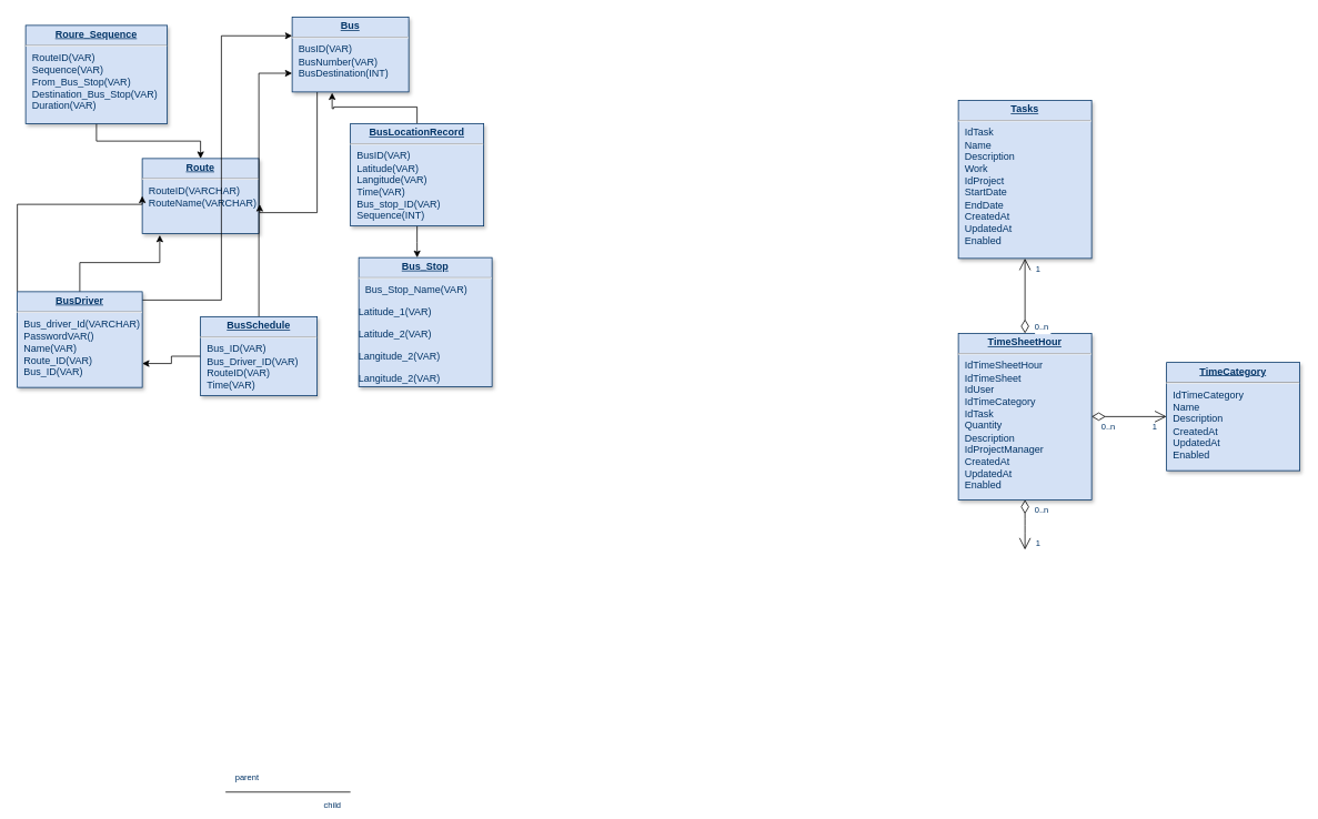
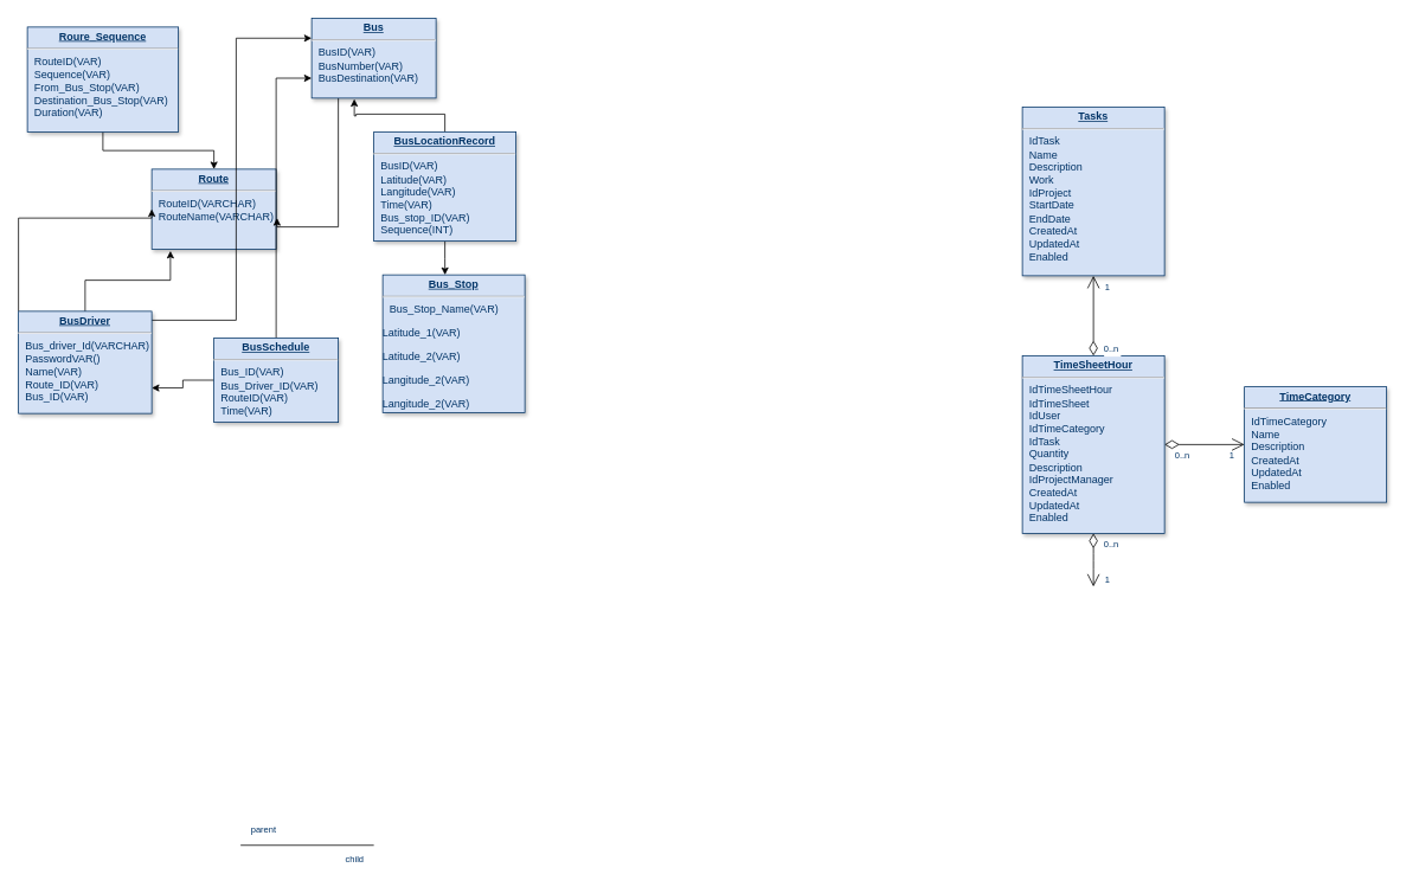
  <mxCell id="0" />
  <mxCell id="1" parent="0" />
  <mxCell id="2" value="&lt;p style=&quot;margin: 0px ; margin-top: 4px ; text-align: center ; text-decoration: underline&quot;&gt;&lt;strong&gt;Route&lt;/strong&gt;&lt;/p&gt;&lt;hr&gt;&lt;p style=&quot;margin: 0px ; margin-left: 8px&quot;&gt;RouteID(VARCHAR)&lt;br&gt;RouteName(VARCHAR)&lt;/p&gt;" style="verticalAlign=top;align=left;overflow=fill;fontSize=12;fontFamily=Helvetica;html=1;strokeColor=#003366;shadow=1;fillColor=#D4E1F5;fontColor=#003366" parent="1" vertex="1"><mxGeometry x="170" y="190" width="140" height="90" as="geometry" /></mxCell>
  <mxCell id="3" style="edgeStyle=orthogonalEdgeStyle;rounded=0;orthogonalLoop=1;jettySize=auto;html=1;entryX=0.343;entryY=1.011;entryDx=0;entryDy=0;entryPerimeter=0;" edge="1" parent="1" source="5" target="11"><mxGeometry relative="1" as="geometry"><mxPoint x="440" y="140" as="targetPoint" /></mxGeometry></mxCell>
  <mxCell id="4" style="edgeStyle=orthogonalEdgeStyle;rounded=0;orthogonalLoop=1;jettySize=auto;html=1;entryX=0.438;entryY=0;entryDx=0;entryDy=0;entryPerimeter=0;" edge="1" parent="1" source="5" target="18"><mxGeometry relative="1" as="geometry" /></mxCell>
  <mxCell id="5" value="&lt;p style=&quot;margin: 0px ; margin-top: 4px ; text-align: center ; text-decoration: underline&quot;&gt;&lt;b&gt;BusLocationRecord&lt;/b&gt;&lt;/p&gt;&lt;hr&gt;&lt;p style=&quot;margin: 0px ; margin-left: 8px&quot;&gt;BusID(VAR)&lt;/p&gt;&lt;p style=&quot;margin: 0px ; margin-left: 8px&quot;&gt;Latitude(VAR)&lt;/p&gt;&lt;p style=&quot;margin: 0px ; margin-left: 8px&quot;&gt;Langitude(VAR)&lt;/p&gt;&lt;p style=&quot;margin: 0px ; margin-left: 8px&quot;&gt;Time(VAR)&lt;/p&gt;&lt;p style=&quot;margin: 0px ; margin-left: 8px&quot;&gt;Bus_stop_ID(VAR)&lt;/p&gt;&lt;p style=&quot;margin: 0px ; margin-left: 8px&quot;&gt;Sequence(INT)&lt;/p&gt;" style="verticalAlign=top;align=left;overflow=fill;fontSize=12;fontFamily=Helvetica;html=1;strokeColor=#003366;shadow=1;fillColor=#D4E1F5;fontColor=#003366" parent="1" vertex="1"><mxGeometry x="420" y="148" width="160" height="123" as="geometry" /></mxCell>
  <mxCell id="6" style="edgeStyle=orthogonalEdgeStyle;rounded=0;orthogonalLoop=1;jettySize=auto;html=1;entryX=0;entryY=0.5;entryDx=0;entryDy=0;" edge="1" parent="1" source="9" target="2"><mxGeometry relative="1" as="geometry"><mxPoint x="50" y="160" as="targetPoint" /><Array as="points"><mxPoint x="20" y="245" /></Array></mxGeometry></mxCell>
  <mxCell id="7" style="edgeStyle=orthogonalEdgeStyle;rounded=0;orthogonalLoop=1;jettySize=auto;html=1;entryX=0.15;entryY=1.022;entryDx=0;entryDy=0;entryPerimeter=0;" edge="1" parent="1" source="9" target="2"><mxGeometry relative="1" as="geometry" /></mxCell>
  <mxCell id="8" style="edgeStyle=orthogonalEdgeStyle;rounded=0;orthogonalLoop=1;jettySize=auto;html=1;entryX=0;entryY=0.25;entryDx=0;entryDy=0;" edge="1" parent="1" source="9" target="11"><mxGeometry relative="1" as="geometry"><mxPoint x="280" y="50" as="targetPoint" /><Array as="points"><mxPoint x="265" y="360" /><mxPoint x="265" y="43" /></Array></mxGeometry></mxCell>
  <mxCell id="9" value="&lt;p style=&quot;margin: 0px ; margin-top: 4px ; text-align: center ; text-decoration: underline&quot;&gt;&lt;b&gt;BusDriver&lt;/b&gt;&lt;/p&gt;&lt;hr&gt;&lt;p style=&quot;margin: 0px ; margin-left: 8px&quot;&gt;Bus_driver_Id(VARCHAR)&lt;/p&gt;&lt;p style=&quot;margin: 0px ; margin-left: 8px&quot;&gt;PasswordVAR()&lt;/p&gt;&lt;p style=&quot;margin: 0px ; margin-left: 8px&quot;&gt;Name(VAR)&lt;/p&gt;&lt;p style=&quot;margin: 0px ; margin-left: 8px&quot;&gt;Route_ID(VAR)&lt;/p&gt;&lt;p style=&quot;margin: 0px ; margin-left: 8px&quot;&gt;Bus_ID(VAR)&lt;/p&gt;" style="verticalAlign=top;align=left;overflow=fill;fontSize=12;fontFamily=Helvetica;html=1;strokeColor=#003366;shadow=1;fillColor=#D4E1F5;fontColor=#003366" parent="1" vertex="1"><mxGeometry x="20" y="350" width="150" height="115" as="geometry" /></mxCell>
  <mxCell id="10" style="edgeStyle=orthogonalEdgeStyle;rounded=0;orthogonalLoop=1;jettySize=auto;html=1;entryX=1.007;entryY=0.611;entryDx=0;entryDy=0;entryPerimeter=0;" edge="1" parent="1" source="11" target="2"><mxGeometry relative="1" as="geometry"><Array as="points"><mxPoint x="380" y="255" /></Array></mxGeometry></mxCell>
- <mxCell id="11" value="&lt;p style=&quot;margin: 0px ; margin-top: 4px ; text-align: center ; text-decoration: underline&quot;&gt;&lt;b&gt;Bus&lt;/b&gt;&lt;/p&gt;&lt;hr&gt;&lt;p style=&quot;margin: 0px ; margin-left: 8px&quot;&gt;BusID(VAR)&lt;/p&gt;&lt;p style=&quot;margin: 0px ; margin-left: 8px&quot;&gt;BusNumber(VAR)&lt;/p&gt;&lt;p style=&quot;margin: 0px ; margin-left: 8px&quot;&gt;BusDestination(INT)&lt;/p&gt;&lt;p style=&quot;margin: 0px ; margin-left: 8px&quot;&gt;&lt;br&gt;&lt;/p&gt;" style="verticalAlign=top;align=left;overflow=fill;fontSize=12;fontFamily=Helvetica;html=1;strokeColor=#003366;shadow=1;fillColor=#D4E1F5;fontColor=#003366" parent="1" vertex="1"><mxGeometry x="350" y="20" width="140" height="90" as="geometry" /></mxCell>
+ <mxCell id="11" value="&lt;p style=&quot;margin: 0px ; margin-top: 4px ; text-align: center ; text-decoration: underline&quot;&gt;&lt;b&gt;Bus&lt;/b&gt;&lt;/p&gt;&lt;hr&gt;&lt;p style=&quot;margin: 0px ; margin-left: 8px&quot;&gt;BusID(VAR)&lt;/p&gt;&lt;p style=&quot;margin: 0px ; margin-left: 8px&quot;&gt;BusNumber(VAR)&lt;/p&gt;&lt;p style=&quot;margin: 0px ; margin-left: 8px&quot;&gt;BusDestination(VAR)&lt;/p&gt;&lt;p style=&quot;margin: 0px ; margin-left: 8px&quot;&gt;&lt;br&gt;&lt;/p&gt;" style="verticalAlign=top;align=left;overflow=fill;fontSize=12;fontFamily=Helvetica;html=1;strokeColor=#003366;shadow=1;fillColor=#D4E1F5;fontColor=#003366" parent="1" vertex="1"><mxGeometry x="350" y="20" width="140" height="90" as="geometry" /></mxCell>
  <mxCell id="12" style="edgeStyle=orthogonalEdgeStyle;rounded=0;orthogonalLoop=1;jettySize=auto;html=1;entryX=0;entryY=0.75;entryDx=0;entryDy=0;" edge="1" parent="1" source="14" target="11"><mxGeometry relative="1" as="geometry" /></mxCell>
  <mxCell id="13" style="edgeStyle=orthogonalEdgeStyle;rounded=0;orthogonalLoop=1;jettySize=auto;html=1;entryX=1;entryY=0.75;entryDx=0;entryDy=0;" edge="1" parent="1" source="14" target="9"><mxGeometry relative="1" as="geometry" /></mxCell>
  <mxCell id="14" value="&lt;p style=&quot;margin: 0px ; margin-top: 4px ; text-align: center ; text-decoration: underline&quot;&gt;&lt;b&gt;BusSchedule&lt;/b&gt;&lt;/p&gt;&lt;hr&gt;&lt;p style=&quot;margin: 0px ; margin-left: 8px&quot;&gt;Bus_ID(VAR)&lt;/p&gt;&lt;p style=&quot;margin: 0px ; margin-left: 8px&quot;&gt;Bus_Driver_ID(VAR)&lt;/p&gt;&lt;p style=&quot;margin: 0px ; margin-left: 8px&quot;&gt;RouteID(VAR)&lt;/p&gt;&lt;p style=&quot;margin: 0px ; margin-left: 8px&quot;&gt;Time(VAR)&lt;/p&gt;" style="verticalAlign=top;align=left;overflow=fill;fontSize=12;fontFamily=Helvetica;html=1;strokeColor=#003366;shadow=1;fillColor=#D4E1F5;fontColor=#003366" parent="1" vertex="1"><mxGeometry x="240" y="380" width="140" height="95" as="geometry" /></mxCell>
  <mxCell id="15" value="" style="edgeStyle=orthogonalEdgeStyle;rounded=0;orthogonalLoop=1;jettySize=auto;html=1;" edge="1" parent="1" source="16" target="2"><mxGeometry relative="1" as="geometry" /></mxCell>
  <mxCell id="16" value="&lt;p style=&quot;margin: 0px ; margin-top: 4px ; text-align: center ; text-decoration: underline&quot;&gt;&lt;strong&gt;Roure_Sequence&lt;/strong&gt;&lt;/p&gt;&lt;hr&gt;&lt;p style=&quot;margin: 0px ; margin-left: 8px&quot;&gt;RouteID(VAR)&amp;nbsp; &amp;nbsp; &amp;nbsp; &amp;nbsp; &amp;nbsp; &amp;nbsp;&lt;/p&gt;&lt;p style=&quot;margin: 0px ; margin-left: 8px&quot;&gt;Sequence(VAR)&lt;/p&gt;&lt;p style=&quot;margin: 0px ; margin-left: 8px&quot;&gt;From_Bus_Stop(VAR&lt;span&gt;)&lt;/span&gt;&lt;/p&gt;&lt;p style=&quot;margin: 0px ; margin-left: 8px&quot;&gt;&lt;span&gt;Destination_Bus_Stop(VAR)&lt;/span&gt;&lt;/p&gt;&lt;p style=&quot;margin: 0px ; margin-left: 8px&quot;&gt;&lt;span&gt;Duration(VAR)&lt;/span&gt;&lt;/p&gt;" style="verticalAlign=top;align=left;overflow=fill;fontSize=12;fontFamily=Helvetica;html=1;strokeColor=#003366;shadow=1;fillColor=#D4E1F5;fontColor=#003366" parent="1" vertex="1"><mxGeometry x="30" y="30" width="170" height="118" as="geometry" /></mxCell>
  <mxCell id="17" value="&lt;p style=&quot;margin: 0px; margin-top: 4px; text-align: center; text-decoration: underline;&quot;&gt;&lt;strong&gt;TimeSheetHour&lt;/strong&gt;&lt;/p&gt;&lt;hr /&gt;&lt;p style=&quot;margin: 0px; margin-left: 8px;&quot;&gt;IdTimeSheetHour&lt;br /&gt;IdTimeSheet&lt;/p&gt;&lt;p style=&quot;margin: 0px; margin-left: 8px;&quot;&gt;IdUser&lt;/p&gt;&lt;p style=&quot;margin: 0px; margin-left: 8px;&quot;&gt;IdTimeCategory&lt;/p&gt;&lt;p style=&quot;margin: 0px; margin-left: 8px;&quot;&gt;IdTask&lt;/p&gt;&lt;p style=&quot;margin: 0px; margin-left: 8px;&quot;&gt;Quantity&lt;/p&gt;&lt;p style=&quot;margin: 0px; margin-left: 8px;&quot;&gt;Description&lt;/p&gt;&lt;p style=&quot;margin: 0px; margin-left: 8px;&quot;&gt;IdProjectManager&lt;/p&gt;&lt;p style=&quot;margin: 0px; margin-left: 8px;&quot;&gt;CreatedAt&lt;/p&gt;&lt;p style=&quot;margin: 0px; margin-left: 8px;&quot;&gt;UpdatedAt&lt;/p&gt;&lt;p style=&quot;margin: 0px; margin-left: 8px;&quot;&gt;Enabled&lt;/p&gt;" style="verticalAlign=top;align=left;overflow=fill;fontSize=12;fontFamily=Helvetica;html=1;strokeColor=#003366;shadow=1;fillColor=#D4E1F5;fontColor=#003366" parent="1" vertex="1"><mxGeometry x="1150" y="400" width="160" height="200" as="geometry" /></mxCell>
  <mxCell id="18" value="&lt;p style=&quot;margin: 0px ; margin-top: 4px ; text-align: center ; text-decoration: underline&quot;&gt;&lt;b&gt;Bus_Stop&lt;/b&gt;&lt;/p&gt;&lt;hr&gt;&lt;p style=&quot;margin: 0px ; margin-left: 8px&quot;&gt;Bus_Stop_Name(VAR)&lt;/p&gt;&lt;p&gt;Latitude_1(VAR)&lt;/p&gt;&lt;p&gt;Latitude_2(VAR)&lt;/p&gt;&lt;p&gt;Langitude_2(VAR)&lt;/p&gt;&lt;p&gt;Langitude_2(VAR)&lt;/p&gt;" style="verticalAlign=top;align=left;overflow=fill;fontSize=12;fontFamily=Helvetica;html=1;strokeColor=#003366;shadow=1;fillColor=#D4E1F5;fontColor=#003366" parent="1" vertex="1"><mxGeometry x="430" y="309" width="160" height="155" as="geometry" /></mxCell>
  <mxCell id="19" value="&lt;p style=&quot;margin: 0px; margin-top: 4px; text-align: center; text-decoration: underline;&quot;&gt;&lt;strong&gt;TimeCategory&lt;/strong&gt;&lt;/p&gt;&lt;hr /&gt;&lt;p style=&quot;margin: 0px; margin-left: 8px;&quot;&gt;IdTimeCategory&lt;/p&gt;&lt;p style=&quot;margin: 0px; margin-left: 8px;&quot;&gt;Name&lt;/p&gt;&lt;p style=&quot;margin: 0px; margin-left: 8px;&quot;&gt;Description&lt;/p&gt;&lt;p style=&quot;margin: 0px; margin-left: 8px;&quot;&gt;CreatedAt&lt;/p&gt;&lt;p style=&quot;margin: 0px; margin-left: 8px;&quot;&gt;UpdatedAt&lt;/p&gt;&lt;p style=&quot;margin: 0px; margin-left: 8px;&quot;&gt;Enabled&lt;/p&gt;" style="verticalAlign=top;align=left;overflow=fill;fontSize=12;fontFamily=Helvetica;html=1;strokeColor=#003366;shadow=1;fillColor=#D4E1F5;fontColor=#003366" parent="1" vertex="1"><mxGeometry x="1400" y="435" width="160" height="130" as="geometry" /></mxCell>
  <mxCell id="20" value="&lt;p style=&quot;margin: 0px; margin-top: 4px; text-align: center; text-decoration: underline;&quot;&gt;&lt;strong&gt;Tasks&lt;/strong&gt;&lt;/p&gt;&lt;hr /&gt;&lt;p style=&quot;margin: 0px; margin-left: 8px;&quot;&gt;IdTask&lt;/p&gt;&lt;p style=&quot;margin: 0px; margin-left: 8px;&quot;&gt;Name&lt;/p&gt;&lt;p style=&quot;margin: 0px; margin-left: 8px;&quot;&gt;Description&lt;/p&gt;&lt;p style=&quot;margin: 0px; margin-left: 8px;&quot;&gt;Work&lt;/p&gt;&lt;p style=&quot;margin: 0px; margin-left: 8px;&quot;&gt;IdProject&lt;/p&gt;&lt;p style=&quot;margin: 0px; margin-left: 8px;&quot;&gt;StartDate&lt;/p&gt;&lt;p style=&quot;margin: 0px; margin-left: 8px;&quot;&gt;EndDate&lt;/p&gt;&lt;p style=&quot;margin: 0px; margin-left: 8px;&quot;&gt;CreatedAt&lt;/p&gt;&lt;p style=&quot;margin: 0px; margin-left: 8px;&quot;&gt;UpdatedAt&lt;/p&gt;&lt;p style=&quot;margin: 0px; margin-left: 8px;&quot;&gt;Enabled&lt;/p&gt;" style="verticalAlign=top;align=left;overflow=fill;fontSize=12;fontFamily=Helvetica;html=1;strokeColor=#003366;shadow=1;fillColor=#D4E1F5;fontColor=#003366" parent="1" vertex="1"><mxGeometry x="1150" y="120" width="160" height="190" as="geometry" /></mxCell>
  <mxCell id="21" value="" style="endArrow=open;endSize=12;startArrow=diamondThin;startSize=14;startFill=0;edgeStyle=orthogonalEdgeStyle" parent="1" source="17" edge="1"><mxGeometry x="1269.36" y="180" as="geometry"><mxPoint x="1249.36" y="160" as="sourcePoint" /><mxPoint x="1230" y="660" as="targetPoint" /></mxGeometry></mxCell>
  <mxCell id="22" value="0..n" style="resizable=0;align=left;verticalAlign=top;labelBackgroundColor=#ffffff;fontSize=10;strokeColor=#003366;shadow=1;fillColor=#D4E1F5;fontColor=#003366" parent="21" connectable="0" vertex="1"><mxGeometry x="-1" relative="1" as="geometry"><mxPoint x="10" as="offset" /></mxGeometry></mxCell>
  <mxCell id="23" value="1" style="resizable=0;align=right;verticalAlign=top;labelBackgroundColor=#ffffff;fontSize=10;strokeColor=#003366;shadow=1;fillColor=#D4E1F5;fontColor=#003366" parent="21" connectable="0" vertex="1"><mxGeometry x="1" relative="1" as="geometry"><mxPoint x="20" y="-20" as="offset" /></mxGeometry></mxCell>
  <mxCell id="24" value="" style="endArrow=open;endSize=12;startArrow=diamondThin;startSize=14;startFill=0;edgeStyle=orthogonalEdgeStyle" parent="1" source="17" target="19" edge="1"><mxGeometry x="1309.36" y="540" as="geometry"><mxPoint x="1289.36" y="520" as="sourcePoint" /><mxPoint x="1449.36" y="520" as="targetPoint" /></mxGeometry></mxCell>
  <mxCell id="25" value="0..n" style="resizable=0;align=left;verticalAlign=top;labelBackgroundColor=#ffffff;fontSize=10;strokeColor=#003366;shadow=1;fillColor=#D4E1F5;fontColor=#003366" parent="24" connectable="0" vertex="1"><mxGeometry x="-1" relative="1" as="geometry"><mxPoint x="10" as="offset" /></mxGeometry></mxCell>
  <mxCell id="26" value="1" style="resizable=0;align=right;verticalAlign=top;labelBackgroundColor=#ffffff;fontSize=10;strokeColor=#003366;shadow=1;fillColor=#D4E1F5;fontColor=#003366" parent="24" connectable="0" vertex="1"><mxGeometry x="1" relative="1" as="geometry"><mxPoint x="-10" as="offset" /></mxGeometry></mxCell>
  <mxCell id="27" value="" style="endArrow=open;endSize=12;startArrow=diamondThin;startSize=14;startFill=0;edgeStyle=orthogonalEdgeStyle" parent="1" source="17" target="20" edge="1"><mxGeometry x="1119.36" y="540" as="geometry"><mxPoint x="1099.36" y="520" as="sourcePoint" /><mxPoint x="1259.36" y="520" as="targetPoint" /></mxGeometry></mxCell>
  <mxCell id="28" value="0..n" style="resizable=0;align=left;verticalAlign=top;labelBackgroundColor=#ffffff;fontSize=10;strokeColor=#003366;shadow=1;fillColor=#D4E1F5;fontColor=#003366" parent="27" connectable="0" vertex="1"><mxGeometry x="-1" relative="1" as="geometry"><mxPoint x="10" y="-20" as="offset" /></mxGeometry></mxCell>
  <mxCell id="29" value="1" style="resizable=0;align=right;verticalAlign=top;labelBackgroundColor=#ffffff;fontSize=10;strokeColor=#003366;shadow=1;fillColor=#D4E1F5;fontColor=#003366" parent="27" connectable="0" vertex="1"><mxGeometry x="1" relative="1" as="geometry"><mxPoint x="20" as="offset" /></mxGeometry></mxCell>
  <mxCell id="30" value="" style="endArrow=none;edgeStyle=orthogonalEdgeStyle;" parent="1" edge="1"><mxGeometry x="190" y="950" as="geometry"><mxPoint x="270" y="951.16" as="sourcePoint" /><mxPoint x="420" y="951.16" as="targetPoint" /></mxGeometry></mxCell>
  <mxCell id="31" value="parent" style="resizable=0;align=left;verticalAlign=bottom;labelBackgroundColor=#ffffff;fontSize=10;strokeColor=#003366;shadow=1;fillColor=#D4E1F5;fontColor=#003366" parent="30" connectable="0" vertex="1"><mxGeometry x="-1" relative="1" as="geometry"><mxPoint x="10" y="-10" as="offset" /></mxGeometry></mxCell>
  <mxCell id="32" value="child" style="resizable=0;align=right;verticalAlign=bottom;labelBackgroundColor=#ffffff;fontSize=10;strokeColor=#003366;shadow=1;fillColor=#D4E1F5;fontColor=#003366" parent="30" connectable="0" vertex="1"><mxGeometry x="1" relative="1" as="geometry"><mxPoint x="-10" y="23.84" as="offset" /></mxGeometry></mxCell>
